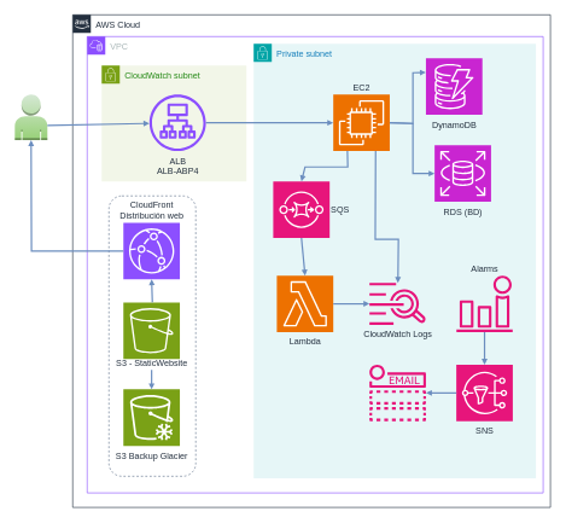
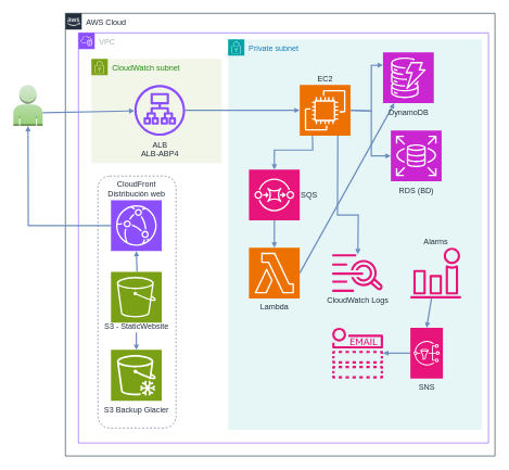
  <mxCell id="0" />
  <mxCell id="1" parent="0" />
  <mxCell id="2" value="" style="fillColor=none;strokeColor=#5A6C86;dashed=1;verticalAlign=top;fontStyle=0;fontColor=#5A6C86;whiteSpace=wrap;html=1;rounded=1;" vertex="1" parent="1"><mxGeometry x="150" y="270" width="120" height="387" as="geometry" /></mxCell>
  <mxCell id="3" value="Private subnet" style="points=[[0,0],[0.25,0],[0.5,0],[0.75,0],[1,0],[1,0.25],[1,0.5],[1,0.75],[1,1],[0.75,1],[0.5,1],[0.25,1],[0,1],[0,0.75],[0,0.5],[0,0.25]];outlineConnect=0;gradientColor=none;html=1;whiteSpace=wrap;fontSize=12;fontStyle=0;container=0;pointerEvents=0;collapsible=0;recursiveResize=0;shape=mxgraph.aws4.group;grIcon=mxgraph.aws4.group_security_group;grStroke=0;strokeColor=#00A4A6;fillColor=#E6F6F7;verticalAlign=top;align=left;spacingLeft=30;fontColor=#147EBA;dashed=0;rounded=1;" parent="1" vertex="1"><mxGeometry x="350" y="60" width="390" height="600" as="geometry" /></mxCell>
  <mxCell id="4" value="" style="endArrow=block;html=1;rounded=0;fillColor=#dae8fc;strokeColor=#6c8ebf;endFill=1;endSize=3;strokeWidth=2;entryX=0;entryY=0.25;entryDx=0;entryDy=0;entryPerimeter=0;exitX=1;exitY=0.5;exitDx=0;exitDy=0;exitPerimeter=0;" parent="1" source="24" target="18" edge="1"><mxGeometry width="50" height="50" relative="1" as="geometry"><mxPoint x="734.5" y="462" as="sourcePoint" /><mxPoint x="440" y="401" as="targetPoint" /><Array as="points"><mxPoint x="570" y="170" /><mxPoint x="570" y="100" /></Array></mxGeometry></mxCell>
  <mxCell id="5" value="AWS Cloud" style="points=[[0,0],[0.25,0],[0.5,0],[0.75,0],[1,0],[1,0.25],[1,0.5],[1,0.75],[1,1],[0.75,1],[0.5,1],[0.25,1],[0,1],[0,0.75],[0,0.5],[0,0.25]];outlineConnect=0;gradientColor=none;html=1;whiteSpace=wrap;fontSize=12;fontStyle=0;container=0;pointerEvents=0;collapsible=0;recursiveResize=0;shape=mxgraph.aws4.group;grIcon=mxgraph.aws4.group_aws_cloud_alt;strokeColor=#232F3E;fillColor=none;verticalAlign=top;align=left;spacingLeft=30;fontColor=#232F3E;dashed=0;rounded=1;" parent="1" vertex="1"><mxGeometry x="100" y="20" width="660" height="680" as="geometry" /></mxCell>
  <mxCell id="6" value="VPC" style="points=[[0,0],[0.25,0],[0.5,0],[0.75,0],[1,0],[1,0.25],[1,0.5],[1,0.75],[1,1],[0.75,1],[0.5,1],[0.25,1],[0,1],[0,0.75],[0,0.5],[0,0.25]];outlineConnect=0;gradientColor=none;html=1;whiteSpace=wrap;fontSize=12;fontStyle=0;container=1;pointerEvents=0;collapsible=0;recursiveResize=0;shape=mxgraph.aws4.group;grIcon=mxgraph.aws4.group_vpc2;strokeColor=#8C4FFF;fillColor=none;verticalAlign=top;align=left;spacingLeft=30;fontColor=#AAB7B8;dashed=0;rounded=1;" vertex="1" parent="1"><mxGeometry x="120" y="50" width="630" height="630" as="geometry" /></mxCell>
  <mxCell id="7" value="S3 - StaticWebsite" style="sketch=0;points=[[0,0,0],[0.25,0,0],[0.5,0,0],[0.75,0,0],[1,0,0],[0,1,0],[0.25,1,0],[0.5,1,0],[0.75,1,0],[1,1,0],[0,0.25,0],[0,0.5,0],[0,0.75,0],[1,0.25,0],[1,0.5,0],[1,0.75,0]];outlineConnect=0;fontColor=#232F3E;fillColor=#7AA116;strokeColor=#ffffff;dashed=0;verticalLabelPosition=bottom;verticalAlign=top;align=center;html=1;fontSize=12;fontStyle=0;aspect=fixed;shape=mxgraph.aws4.resourceIcon;resIcon=mxgraph.aws4.s3;rounded=1;labelPosition=center;spacingBottom=-5;spacingTop=-7;" vertex="1" parent="6"><mxGeometry x="50" y="367" width="78" height="78" as="geometry" /></mxCell>
  <mxCell id="8" value="" style="sketch=0;outlineConnect=0;fontColor=#232F3E;gradientColor=none;fillColor=#E7157B;strokeColor=none;dashed=0;verticalLabelPosition=bottom;verticalAlign=top;align=center;html=1;fontSize=12;fontStyle=0;aspect=fixed;pointerEvents=1;shape=mxgraph.aws4.email_notification;rounded=1;" vertex="1" parent="6"><mxGeometry x="390" y="453" width="78" height="78" as="geometry" /></mxCell>
- <mxCell id="9" value="SNS" style="sketch=0;points=[[0,0,0],[0.25,0,0],[0.5,0,0],[0.75,0,0],[1,0,0],[0,1,0],[0.25,1,0],[0.5,1,0],[0.75,1,0],[1,1,0],[0,0.25,0],[0,0.5,0],[0,0.75,0],[1,0.25,0],[1,0.5,0],[1,0.75,0]];outlineConnect=0;fontColor=#232F3E;fillColor=#E7157B;strokeColor=#ffffff;dashed=0;verticalLabelPosition=bottom;verticalAlign=top;align=center;html=1;fontSize=12;fontStyle=0;aspect=fixed;shape=mxgraph.aws4.resourceIcon;resIcon=mxgraph.aws4.sns;rounded=1;" vertex="1" parent="6"><mxGeometry x="510" y="453" width="78" height="78" as="geometry" /></mxCell>
+ <mxCell id="9" value="SNS" style="sketch=0;points=[[0,0,0],[0.25,0,0],[0.5,0,0],[0.75,0,0],[1,0,0],[0,1,0],[0.25,1,0],[0.5,1,0],[0.75,1,0],[1,1,0],[0,0.25,0],[0,0.5,0],[0,0.75,0],[1,0.25,0],[1,0.5,0],[1,0.75,0]];outlineConnect=0;fontColor=#232F3E;fillColor=#E7157B;strokeColor=#ffffff;dashed=0;verticalLabelPosition=bottom;verticalAlign=top;align=center;html=1;fontSize=12;fontStyle=0;aspect=fixed;shape=mxgraph.aws4.resourceIcon;resIcon=mxgraph.aws4.sns;rounded=1;" vertex="1" parent="6"><mxGeometry x="510" y="453" width="50" height="78" as="geometry" /></mxCell>
  <mxCell id="10" value="" style="endArrow=block;html=1;rounded=0;fillColor=#dae8fc;strokeColor=#6c8ebf;endFill=1;endSize=3;strokeWidth=2;exitX=0;exitY=0.5;exitDx=0;exitDy=0;exitPerimeter=0;" edge="1" parent="6" source="9" target="8"><mxGeometry width="50" height="50" relative="1" as="geometry"><mxPoint x="320" y="609" as="sourcePoint" /><mxPoint x="390" y="659" as="targetPoint" /></mxGeometry></mxCell>
  <mxCell id="11" value="Lambda" style="sketch=0;points=[[0,0,0],[0.25,0,0],[0.5,0,0],[0.75,0,0],[1,0,0],[0,1,0],[0.25,1,0],[0.5,1,0],[0.75,1,0],[1,1,0],[0,0.25,0],[0,0.5,0],[0,0.75,0],[1,0.25,0],[1,0.5,0],[1,0.75,0]];outlineConnect=0;fontColor=#232F3E;fillColor=#ED7100;strokeColor=#ffffff;dashed=0;verticalLabelPosition=bottom;verticalAlign=top;align=center;html=1;fontSize=12;fontStyle=0;aspect=fixed;shape=mxgraph.aws4.resourceIcon;resIcon=mxgraph.aws4.lambda;rounded=1;" vertex="1" parent="6"><mxGeometry x="262" y="330" width="78" height="78" as="geometry" /></mxCell>
  <mxCell id="12" value="CloudWatch Logs" style="sketch=0;outlineConnect=0;fontColor=#232F3E;gradientColor=none;fillColor=#E7157B;strokeColor=none;dashed=0;verticalLabelPosition=bottom;verticalAlign=top;align=center;html=1;fontSize=12;fontStyle=0;aspect=fixed;pointerEvents=1;shape=mxgraph.aws4.cloudwatch_logs;rounded=1;" vertex="1" parent="6"><mxGeometry x="390.0" y="340" width="78" height="58" as="geometry" /></mxCell>
- <mxCell id="13" value="" style="endArrow=block;html=1;rounded=0;fillColor=#dae8fc;strokeColor=#6c8ebf;endFill=1;endSize=3;exitX=1;exitY=0.5;exitDx=0;exitDy=0;exitPerimeter=0;strokeWidth=2;" edge="1" parent="6" source="11" target="12"><mxGeometry width="50" height="50" relative="1" as="geometry"><mxPoint x="600" y="276" as="sourcePoint" /><mxPoint x="610" y="338" as="targetPoint" /></mxGeometry></mxCell>
+ <mxCell id="13" value="" style="endArrow=block;html=1;rounded=0;fillColor=#dae8fc;strokeColor=#6c8ebf;endFill=1;endSize=3;exitX=1;exitY=0.5;exitDx=0;exitDy=0;exitPerimeter=0;strokeWidth=2;" edge="1" parent="6" source="11" target="18"><mxGeometry width="50" height="50" relative="1" as="geometry"><mxPoint x="600" y="276" as="sourcePoint" /><mxPoint x="610" y="338" as="targetPoint" /></mxGeometry></mxCell>
  <mxCell id="14" value="Alarms" style="sketch=0;outlineConnect=0;fontColor=#232F3E;gradientColor=none;fillColor=#E7157B;strokeColor=none;dashed=0;verticalLabelPosition=top;verticalAlign=bottom;align=center;html=1;fontSize=12;fontStyle=0;aspect=fixed;pointerEvents=1;shape=mxgraph.aws4.alarm;rounded=1;labelPosition=center;" vertex="1" parent="6"><mxGeometry x="510" y="330" width="78" height="78" as="geometry" /></mxCell>
  <mxCell id="15" value="" style="endArrow=block;html=1;rounded=0;fillColor=#dae8fc;strokeColor=#6c8ebf;endFill=1;endSize=3;entryX=0.5;entryY=0;entryDx=0;entryDy=0;entryPerimeter=0;strokeWidth=2;" edge="1" parent="6" source="14" target="9"><mxGeometry width="50" height="50" relative="1" as="geometry"><mxPoint x="570" y="586" as="sourcePoint" /><mxPoint x="580" y="648" as="targetPoint" /><Array as="points" /></mxGeometry></mxCell>
  <mxCell id="16" value="S3 Backup Glacier" style="sketch=0;points=[[0,0,0],[0.25,0,0],[0.5,0,0],[0.75,0,0],[1,0,0],[0,1,0],[0.25,1,0],[0.5,1,0],[0.75,1,0],[1,1,0],[0,0.25,0],[0,0.5,0],[0,0.75,0],[1,0.25,0],[1,0.5,0],[1,0.75,0]];outlineConnect=0;fontColor=#232F3E;fillColor=#7AA116;strokeColor=#ffffff;dashed=0;verticalLabelPosition=bottom;verticalAlign=top;align=center;html=1;fontSize=12;fontStyle=0;aspect=fixed;shape=mxgraph.aws4.resourceIcon;resIcon=mxgraph.aws4.glacier;rounded=1;" vertex="1" parent="6"><mxGeometry x="50" y="487" width="78" height="78" as="geometry" /></mxCell>
  <mxCell id="17" value="" style="endArrow=block;html=1;rounded=0;fillColor=#dae8fc;strokeColor=#6c8ebf;endFill=1;endSize=3;entryX=0.5;entryY=0;entryDx=0;entryDy=0;entryPerimeter=0;strokeWidth=2;" edge="1" parent="6" target="16"><mxGeometry width="50" height="50" relative="1" as="geometry"><mxPoint x="89" y="460" as="sourcePoint" /><mxPoint x="110" y="485" as="targetPoint" /></mxGeometry></mxCell>
  <mxCell id="18" value="DynamoDB" style="sketch=0;points=[[0,0,0],[0.25,0,0],[0.5,0,0],[0.75,0,0],[1,0,0],[0,1,0],[0.25,1,0],[0.5,1,0],[0.75,1,0],[1,1,0],[0,0.25,0],[0,0.5,0],[0,0.75,0],[1,0.25,0],[1,0.5,0],[1,0.75,0]];outlineConnect=0;fontColor=#232F3E;fillColor=#C925D1;strokeColor=#ffffff;dashed=0;verticalLabelPosition=bottom;verticalAlign=top;align=center;html=1;fontSize=12;fontStyle=0;aspect=fixed;shape=mxgraph.aws4.resourceIcon;resIcon=mxgraph.aws4.dynamodb;rounded=1;" vertex="1" parent="6"><mxGeometry x="468" y="30" width="78" height="78" as="geometry" /></mxCell>
- <mxCell id="19" value="SQS" style="sketch=0;points=[[0,0,0],[0.25,0,0],[0.5,0,0],[0.75,0,0],[1,0,0],[0,1,0],[0.25,1,0],[0.5,1,0],[0.75,1,0],[1,1,0],[0,0.25,0],[0,0.5,0],[0,0.75,0],[1,0.25,0],[1,0.5,0],[1,0.75,0]];outlineConnect=0;fontColor=#232F3E;fillColor=#E7157B;strokeColor=#ffffff;dashed=0;verticalLabelPosition=middle;verticalAlign=middle;align=left;html=1;fontSize=12;fontStyle=0;aspect=fixed;shape=mxgraph.aws4.resourceIcon;resIcon=mxgraph.aws4.sqs;rounded=1;labelPosition=right;" vertex="1" parent="6"><mxGeometry x="257" y="200" width="78" height="78" as="geometry" /></mxCell>
+ <mxCell id="19" value="SQS" style="sketch=0;points=[[0,0,0],[0.25,0,0],[0.5,0,0],[0.75,0,0],[1,0,0],[0,1,0],[0.25,1,0],[0.5,1,0],[0.75,1,0],[1,1,0],[0,0.25,0],[0,0.5,0],[0,0.75,0],[1,0.25,0],[1,0.5,0],[1,0.75,0]];outlineConnect=0;fontColor=#232F3E;fillColor=#E7157B;strokeColor=#ffffff;dashed=0;verticalLabelPosition=middle;verticalAlign=middle;align=left;html=1;fontSize=12;fontStyle=0;aspect=fixed;shape=mxgraph.aws4.resourceIcon;resIcon=mxgraph.aws4.sqs;rounded=1;labelPosition=right;" vertex="1" parent="6"><mxGeometry x="262" y="210" width="78" height="78" as="geometry" /></mxCell>
  <mxCell id="20" value="" style="endArrow=block;html=1;rounded=0;fillColor=#dae8fc;strokeColor=#6c8ebf;endFill=1;endSize=3;exitX=0.5;exitY=1;exitDx=0;exitDy=0;exitPerimeter=0;entryX=0.5;entryY=0;entryDx=0;entryDy=0;entryPerimeter=0;strokeWidth=2;" edge="1" parent="6" source="19" target="11"><mxGeometry width="50" height="50" relative="1" as="geometry"><mxPoint x="230" y="336" as="sourcePoint" /><mxPoint x="264" y="346" as="targetPoint" /></mxGeometry></mxCell>
  <mxCell id="21" value="RDS (BD)" style="points=[[0,0,0],[0.25,0,0],[0.5,0,0],[0.75,0,0],[1,0,0],[0,1,0],[0.25,1,0],[0.5,1,0],[0.75,1,0],[1,1,0],[0,0.25,0],[0,0.5,0],[0,0.75,0],[1,0.25,0],[1,0.5,0],[1,0.75,0]];outlineConnect=0;fontColor=#232F3E;fillColor=#C925D1;strokeColor=#ffffff;dashed=0;verticalLabelPosition=bottom;verticalAlign=top;align=center;html=1;fontSize=12;fontStyle=0;aspect=fixed;shape=mxgraph.aws4.resourceIcon;resIcon=mxgraph.aws4.rds;rounded=1;container=0;" parent="6" vertex="1"><mxGeometry x="480" y="150" width="78" height="78" as="geometry" /></mxCell>
  <mxCell id="22" value="CloudWatch subnet" style="points=[[0,0],[0.25,0],[0.5,0],[0.75,0],[1,0],[1,0.25],[1,0.5],[1,0.75],[1,1],[0.75,1],[0.5,1],[0.25,1],[0,1],[0,0.75],[0,0.5],[0,0.25]];outlineConnect=0;gradientColor=none;html=1;whiteSpace=wrap;fontSize=12;fontStyle=0;container=0;pointerEvents=0;collapsible=0;recursiveResize=0;shape=mxgraph.aws4.group;grIcon=mxgraph.aws4.group_security_group;grStroke=0;strokeColor=#7AA116;fillColor=#F2F6E8;verticalAlign=top;align=left;spacingLeft=30;fontColor=#248814;dashed=0;rounded=1;" parent="6" vertex="1"><mxGeometry x="20" y="40" width="200" height="160" as="geometry" /></mxCell>
  <mxCell id="23" value="ALB&lt;div&gt;ALB-ABP4&lt;/div&gt;" style="outlineConnect=0;fontColor=#232F3E;gradientColor=none;fillColor=#8C4FFF;strokeColor=none;dashed=0;verticalLabelPosition=bottom;verticalAlign=top;align=center;html=1;fontSize=12;fontStyle=0;aspect=fixed;pointerEvents=1;shape=mxgraph.aws4.application_load_balancer;rounded=1;container=0;" parent="6" vertex="1"><mxGeometry x="86" y="80" width="78" height="78" as="geometry" /></mxCell>
  <mxCell id="24" value="EC2" style="sketch=0;points=[[0,0,0],[0.25,0,0],[0.5,0,0],[0.75,0,0],[1,0,0],[0,1,0],[0.25,1,0],[0.5,1,0],[0.75,1,0],[1,1,0],[0,0.25,0],[0,0.5,0],[0,0.75,0],[1,0.25,0],[1,0.5,0],[1,0.75,0]];outlineConnect=0;fontColor=#232F3E;fillColor=#ED7100;strokeColor=#ffffff;dashed=0;verticalLabelPosition=top;verticalAlign=bottom;align=center;html=1;fontSize=12;fontStyle=0;aspect=fixed;shape=mxgraph.aws4.resourceIcon;resIcon=mxgraph.aws4.ec2;rounded=1;labelPosition=center;" vertex="1" parent="1"><mxGeometry x="460" y="130" width="78" height="78" as="geometry" /></mxCell>
  <mxCell id="25" value="" style="outlineConnect=0;dashed=0;verticalLabelPosition=bottom;verticalAlign=top;align=center;html=1;shape=mxgraph.aws3.user;fillColor=#d5e8d4;strokeColor=#82b366;gradientColor=#97d077;aspect=fixed;rounded=1;" vertex="1" parent="1"><mxGeometry x="20" y="130" width="45" height="63" as="geometry" /></mxCell>
  <mxCell id="26" value="" style="endArrow=block;html=1;rounded=0;fillColor=#dae8fc;strokeColor=#6c8ebf;endFill=1;endSize=3;exitX=1;exitY=0.68;exitDx=0;exitDy=0;exitPerimeter=0;strokeWidth=2;" edge="1" parent="1" source="25" target="23"><mxGeometry width="50" height="50" relative="1" as="geometry"><mxPoint x="370" y="130" as="sourcePoint" /><mxPoint x="404" y="140" as="targetPoint" /></mxGeometry></mxCell>
  <mxCell id="27" value="" style="endArrow=block;html=1;rounded=0;fillColor=#dae8fc;strokeColor=#6c8ebf;gradientColor=#ea6b66;entryX=0;entryY=0.5;entryDx=0;entryDy=0;entryPerimeter=0;strokeWidth=2;align=center;verticalAlign=middle;fontFamily=Helvetica;fontSize=11;fontColor=default;labelBackgroundColor=default;endFill=1;endSize=3;" edge="1" parent="1" source="23" target="24"><mxGeometry width="50" height="50" relative="1" as="geometry"><mxPoint x="340" y="140" as="sourcePoint" /><mxPoint x="425" y="140.395" as="targetPoint" /></mxGeometry></mxCell>
  <mxCell id="28" value="" style="endArrow=block;html=1;rounded=0;fillColor=#dae8fc;strokeColor=#6c8ebf;endFill=1;endSize=3;fontColor=default;labelBackgroundColor=default;strokeWidth=2;exitX=1;exitY=0.5;exitDx=0;exitDy=0;exitPerimeter=0;align=center;verticalAlign=middle;fontFamily=Helvetica;fontSize=11;" edge="1" parent="1" source="24" target="21"><mxGeometry width="50" height="50" relative="1" as="geometry"><mxPoint x="420" y="140.28" as="sourcePoint" /><mxPoint x="350" y="140.28" as="targetPoint" /><Array as="points"><mxPoint x="570" y="170" /><mxPoint x="570" y="239" /></Array></mxGeometry></mxCell>
  <mxCell id="29" value="" style="endArrow=block;html=1;rounded=0;fillColor=#dae8fc;strokeColor=#6c8ebf;endFill=1;endSize=3;fontColor=default;labelBackgroundColor=default;entryX=0.5;entryY=0;entryDx=0;entryDy=0;entryPerimeter=0;strokeWidth=2;exitX=0.25;exitY=1;exitDx=0;exitDy=0;exitPerimeter=0;align=center;verticalAlign=middle;fontFamily=Helvetica;fontSize=11;" edge="1" parent="1" source="24" target="19"><mxGeometry width="50" height="50" relative="1" as="geometry"><mxPoint x="460" y="280" as="sourcePoint" /><mxPoint x="539" y="380" as="targetPoint" /><Array as="points"><mxPoint x="480" y="230" /><mxPoint x="421" y="230" /></Array></mxGeometry></mxCell>
  <mxCell id="30" value="CloudFront&lt;div&gt;Distribución web&lt;/div&gt;" style="sketch=0;points=[[0,0,0],[0.25,0,0],[0.5,0,0],[0.75,0,0],[1,0,0],[0,1,0],[0.25,1,0],[0.5,1,0],[0.75,1,0],[1,1,0],[0,0.25,0],[0,0.5,0],[0,0.75,0],[1,0.25,0],[1,0.5,0],[1,0.75,0]];outlineConnect=0;fontColor=#232F3E;fillColor=#8C4FFF;strokeColor=#ffffff;dashed=0;verticalLabelPosition=top;verticalAlign=bottom;align=center;html=1;fontSize=12;fontStyle=0;aspect=fixed;shape=mxgraph.aws4.resourceIcon;resIcon=mxgraph.aws4.cloudfront;rounded=1;labelPosition=center;" vertex="1" parent="1"><mxGeometry x="170" y="307" width="78" height="78" as="geometry" /></mxCell>
  <mxCell id="31" value="" style="endArrow=block;html=1;rounded=0;fillColor=#dae8fc;strokeColor=#6c8ebf;endFill=1;endSize=3;entryX=0.5;entryY=1;entryDx=0;entryDy=0;entryPerimeter=0;strokeWidth=2;" edge="1" parent="1" target="30"><mxGeometry width="50" height="50" relative="1" as="geometry"><mxPoint x="210" y="417" as="sourcePoint" /><mxPoint x="300" y="599" as="targetPoint" /></mxGeometry></mxCell>
  <mxCell id="32" value="" style="endArrow=block;html=1;rounded=0;fillColor=#dae8fc;strokeColor=#6c8ebf;endFill=1;endSize=3;exitX=0;exitY=0.5;exitDx=0;exitDy=0;exitPerimeter=0;strokeWidth=2;entryX=0.5;entryY=1;entryDx=0;entryDy=0;entryPerimeter=0;" edge="1" parent="1" source="30" target="25"><mxGeometry width="50" height="50" relative="1" as="geometry"><mxPoint x="190" y="580" as="sourcePoint" /><mxPoint x="50" y="480" as="targetPoint" /><Array as="points"><mxPoint x="43" y="346" /></Array></mxGeometry></mxCell>
  <mxCell id="33" value="" style="endArrow=block;html=1;rounded=0;fillColor=#dae8fc;strokeColor=#6c8ebf;endFill=1;endSize=3;strokeWidth=2;exitX=0.75;exitY=1;exitDx=0;exitDy=0;exitPerimeter=0;" edge="1" parent="1" source="24" target="12"><mxGeometry width="50" height="50" relative="1" as="geometry"><mxPoint x="602" y="560" as="sourcePoint" /><mxPoint x="500" y="400" as="targetPoint" /><Array as="points"><mxPoint x="518" y="330" /><mxPoint x="550" y="330" /></Array></mxGeometry></mxCell>
